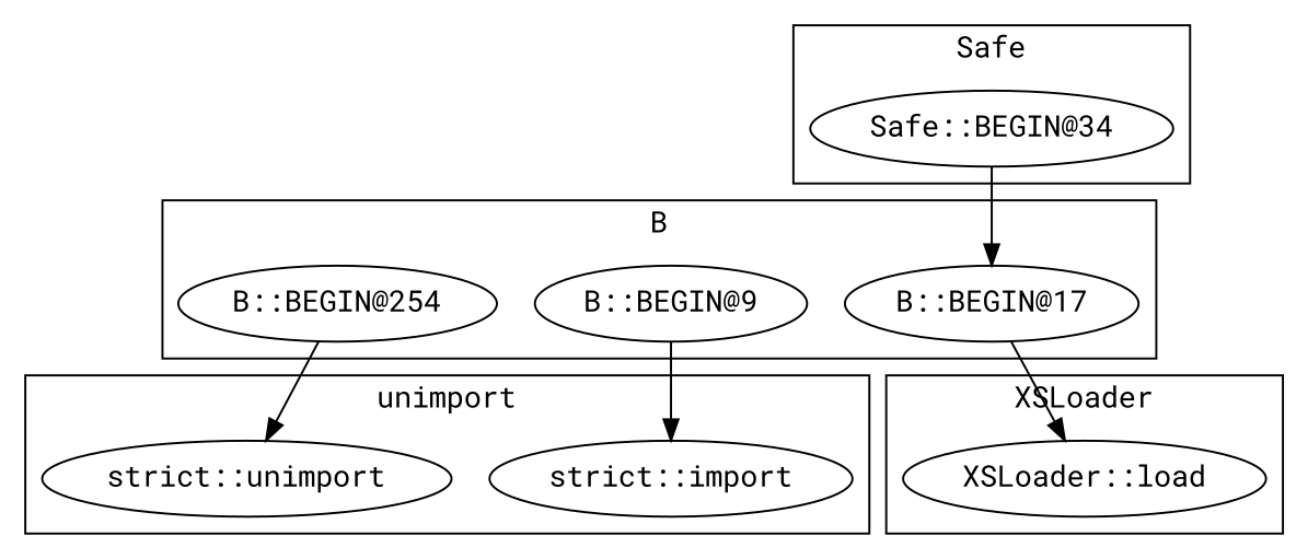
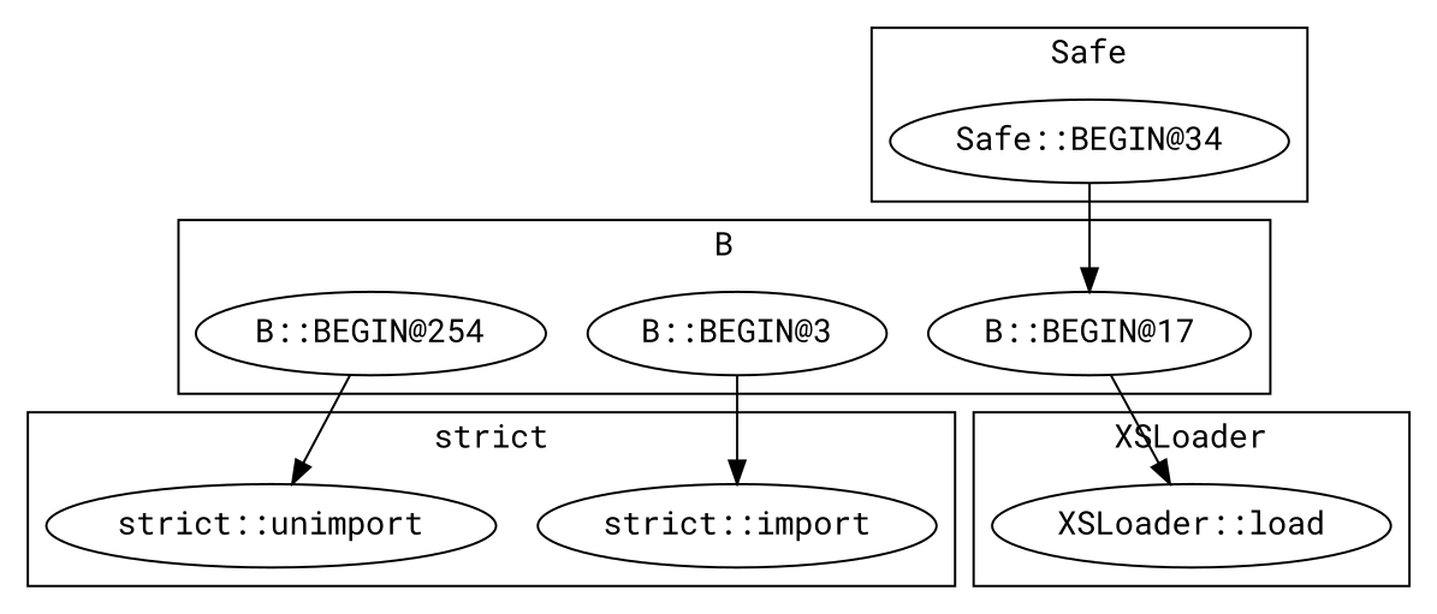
  digraph {
    fontname="Roboto Mono"
    node [fontname="Roboto Mono"]
    edge [fontname="Roboto Mono"]
-   "B::BEGIN@9"
+   "B::BEGIN@9" [label="B::BEGIN@3"]
    "B::BEGIN@17"
    "B::BEGIN@254"
    "Safe::BEGIN@34"
    "strict::import"
    "strict::unimport"
    "XSLoader::load"
    subgraph cluster_1 {
      label=B
      "B::BEGIN@9"
      "B::BEGIN@17"
      "B::BEGIN@254"
    }
    subgraph cluster_2 {
      label=Safe
      "Safe::BEGIN@34"
    }
    subgraph cluster_3 {
-     label=unimport
+     label="strict"
      "strict::import"
      "strict::unimport"
    }
    subgraph cluster_4 {
      label=XSLoader
      "XSLoader::load"
    }
    "B::BEGIN@9" -> "strict::import"
    "B::BEGIN@17" -> "XSLoader::load"
    "B::BEGIN@254" -> "strict::unimport"
    "Safe::BEGIN@34" -> "B::BEGIN@17"
  }
